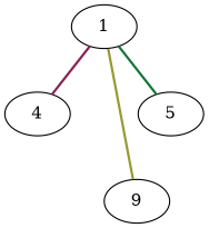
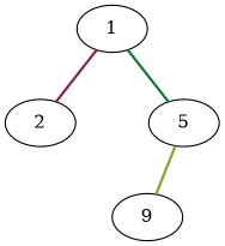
  graph {
    rankdir=BT
    edge [style=bold]
-   2 [label=4]
+   2
    1
    n3 [label=9]
    5
    2 -- 1 [color="#882255"]
-   n3 -- 1 [color="#999933"]
+   n3 -- 5 [color="#999933"]
    5 -- 1 [color="#117733"]
  }
